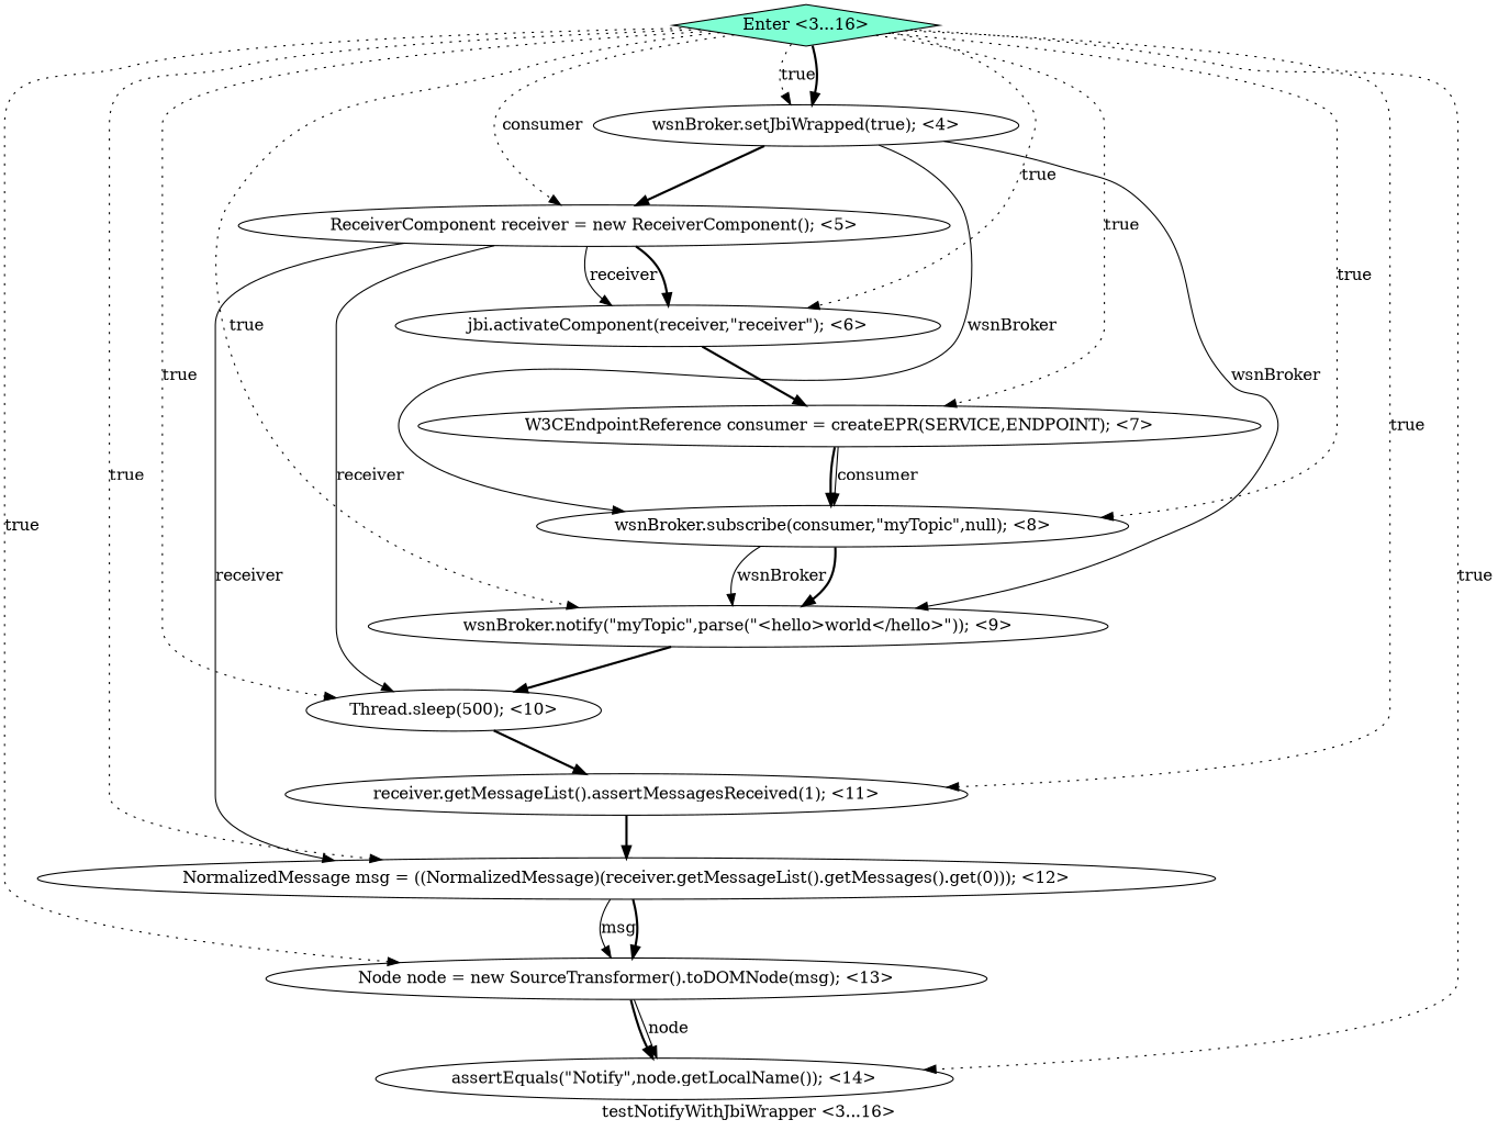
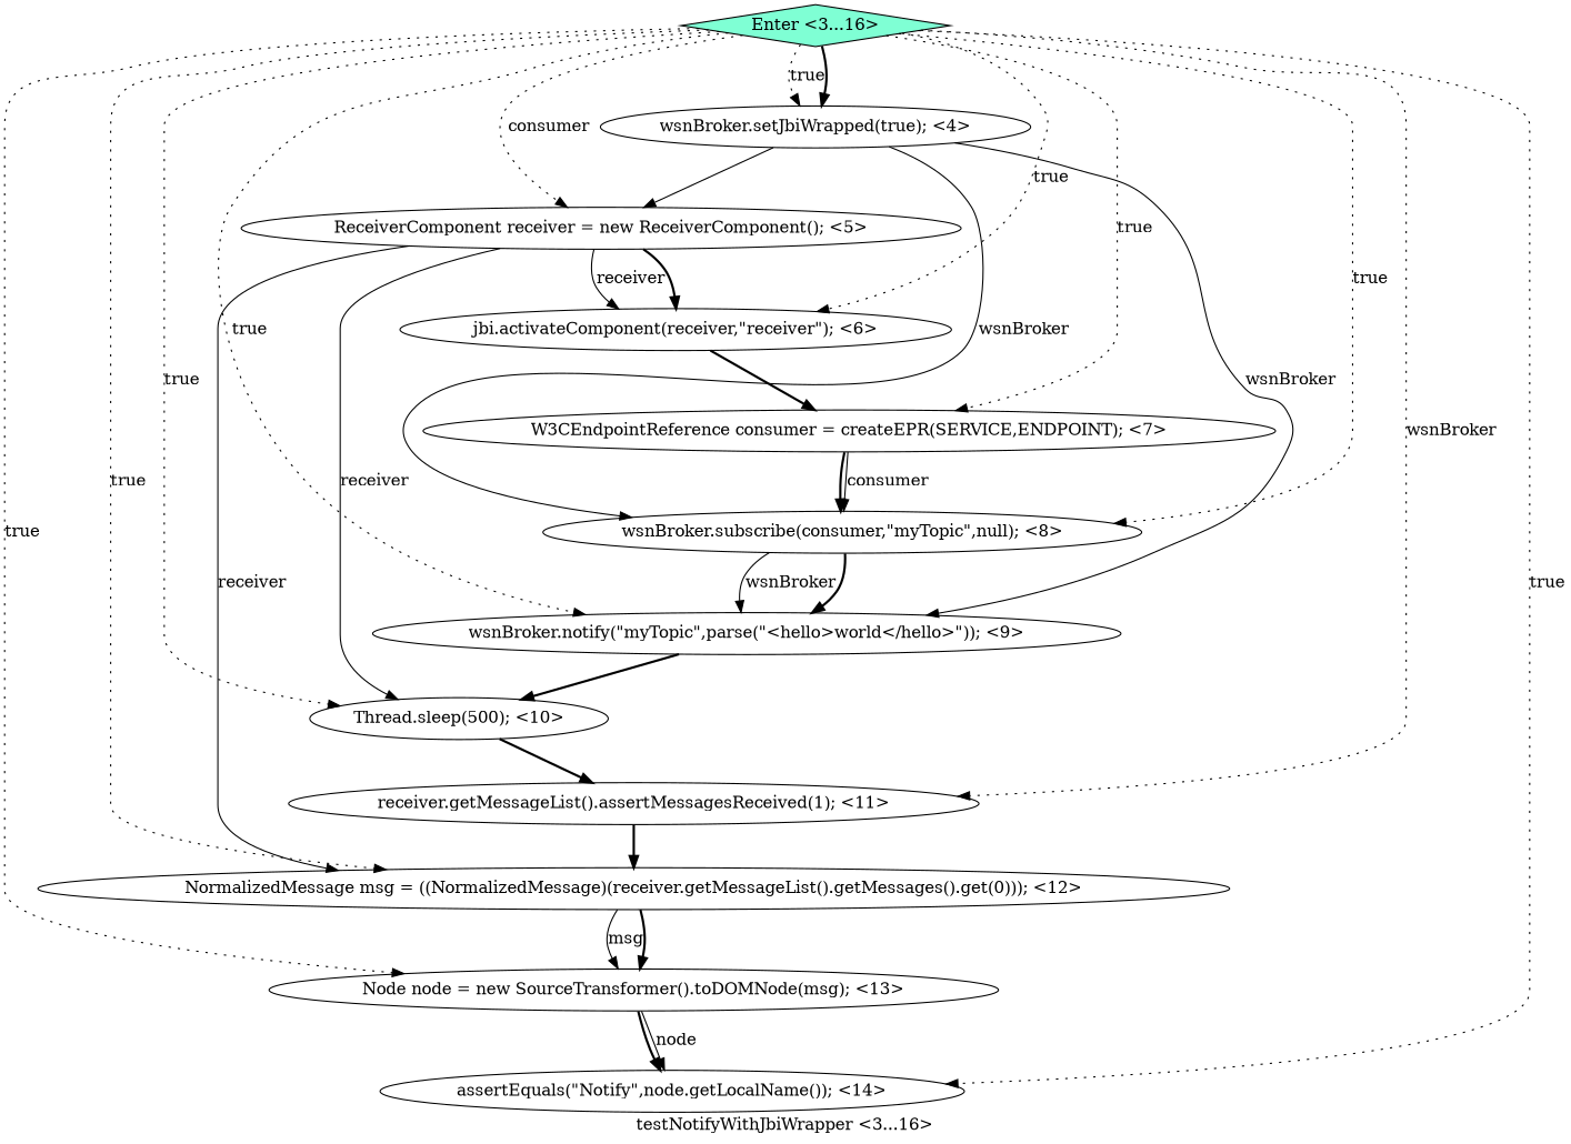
  digraph {
    label="testNotifyWithJbiWrapper <3...16>"
    node [fillcolor=white shape=ellipse style=filled]
    edge [style=bold]
    n1 [label="jbi.activateComponent(receiver,\"receiver\"); <6>"]
    n2 [label="W3CEndpointReference consumer = createEPR(SERVICE,ENDPOINT); <7>"]
    n3 [label="wsnBroker.subscribe(consumer,\"myTopic\",null); <8>"]
    n4 [label="wsnBroker.setJbiWrapped(true); <4>"]
    n5 [label="wsnBroker.notify(\"myTopic\",parse(\"<hello>world</hello>\")); <9>"]
    n6 [label="ReceiverComponent receiver = new ReceiverComponent(); <5>"]
    n7 [label="Thread.sleep(500); <10>"]
    n8 [label="NormalizedMessage msg = ((NormalizedMessage)(receiver.getMessageList().getMessages().get(0))); <12>"]
    n9 [label="Node node = new SourceTransformer().toDOMNode(msg); <13>"]
    n10 [label="assertEquals(\"Notify\",node.getLocalName()); <14>"]
    n11 [label="receiver.getMessageList().assertMessagesReceived(1); <11>"]
    n12 [fillcolor=aquamarine label="Enter <3...16>" shape=diamond]
    n1 -> n2
    n2 -> n3 [label=consumer style=solid]
    n2 -> n3
    n3 -> n5 [label=wsnBroker style=solid]
    n3 -> n5
    n4 -> n3 [label=wsnBroker style=solid]
    n4 -> n5 [label=wsnBroker style=solid]
-   n4 -> n6
+   n4 -> n6 [style=solid]
    n5 -> n7
    n6 -> n1 [label=receiver style=solid]
    n6 -> n1
    n6 -> n7 [label=receiver style=solid]
    n6 -> n8 [label=receiver style=solid]
    n7 -> n11
    n8 -> n9 [label=msg style=solid]
    n8 -> n9
    n9 -> n10 [label="node" style=solid]
    n9 -> n10
    n11 -> n8
    n12 -> n1 [label=true style=dotted]
    n12 -> n2 [label=true style=dotted]
    n12 -> n3 [label=true style=dotted]
    n12 -> n4 [label=true style=dotted]
    n12 -> n4
    n12 -> n5 [label=true style=dotted]
    n12 -> n6 [label=consumer style=dotted]
    n12 -> n7 [label=true style=dotted]
    n12 -> n8 [label=true style=dotted]
    n12 -> n9 [label=true style=dotted]
    n12 -> n10 [label=true style=dotted]
-   n12 -> n11 [label=true style=dotted]
+   n12 -> n11 [label=wsnBroker style=dotted]
  }
